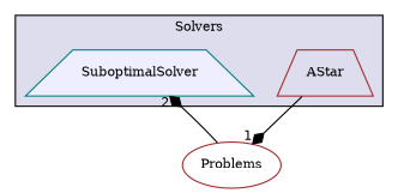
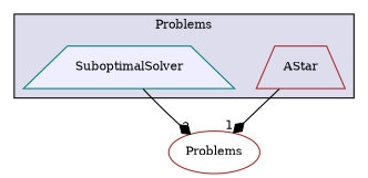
  digraph {
    compound=true
    fontname="DejaVu Serif"
    node [color=brown fontname="DejaVu Serif" fontsize=10 shape=trapezium]
    edge [arrowhead=diamond color=black fontname="DejaVu Serif" labeldistance=1.5 labelfontname=Helvetica labelfontsize=10]
    n1 [label=AStar]
    n2 [color=teal fillcolor="#eeeeff" label=SuboptimalSolver pencolor=black style=filled]
    n3 [label=Problems shape=ellipse]
    subgraph cluster_1 {
      bgcolor="#ddddee"
      fontsize=10
-     label=Solvers
+     label=Problems
      pencolor=black
      n1
      n2
    }
    n1 -> n3 [headlabel=1]
-   n3 -> n2 [headlabel=2]
+   n2 -> n3 [headlabel=2]
  }
